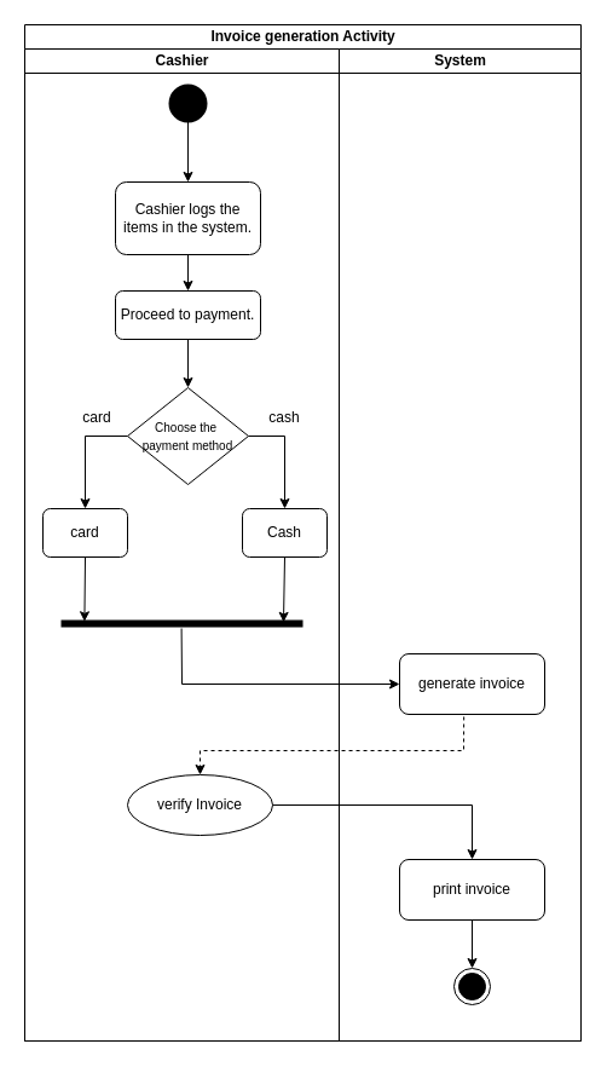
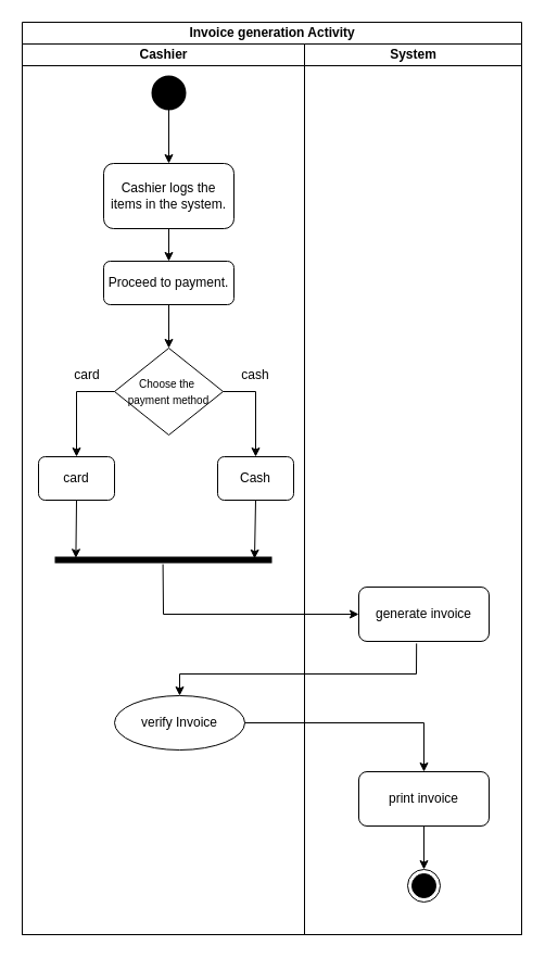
  <mxCell id="0" />
  <mxCell id="1" parent="0" />
  <mxCell id="2" value="Invoice generation Activity" style="swimlane;childLayout=stackLayout;resizeParent=1;resizeParentMax=0;startSize=20;html=1;" vertex="1" parent="1"><mxGeometry x="20" y="20" width="460" height="840" as="geometry" /></mxCell>
  <mxCell id="3" value="Cashier" style="swimlane;startSize=20;html=1;" vertex="1" parent="2"><mxGeometry y="20" width="260" height="820" as="geometry" /></mxCell>
  <mxCell id="4" value="" style="strokeWidth=2;html=1;shape=mxgraph.flowchart.start_2;whiteSpace=wrap;fillColor=#000000;" vertex="1" parent="3"><mxGeometry x="120.0" y="30" width="30" height="30" as="geometry" /></mxCell>
  <mxCell id="5" value="Cashier logs the items in the system." style="rounded=1;whiteSpace=wrap;html=1;" vertex="1" parent="3"><mxGeometry x="75.0" y="110" width="120" height="60" as="geometry" /></mxCell>
  <mxCell id="6" value="" style="endArrow=classic;html=1;rounded=0;exitX=0.5;exitY=1;exitDx=0;exitDy=0;exitPerimeter=0;entryX=0.5;entryY=0;entryDx=0;entryDy=0;" edge="1" parent="3" source="4" target="5"><mxGeometry width="50" height="50" relative="1" as="geometry"><mxPoint x="100.0" y="100" as="sourcePoint" /><mxPoint x="150.0" y="50" as="targetPoint" /></mxGeometry></mxCell>
  <mxCell id="7" value="Proceed to payment." style="rounded=1;whiteSpace=wrap;html=1;" vertex="1" parent="3"><mxGeometry x="75.0" y="200" width="120" height="40" as="geometry" /></mxCell>
  <mxCell id="8" value="" style="endArrow=classic;html=1;rounded=0;exitX=0.5;exitY=1;exitDx=0;exitDy=0;entryX=0.5;entryY=0;entryDx=0;entryDy=0;" edge="1" parent="3" source="5" target="7"><mxGeometry width="50" height="50" relative="1" as="geometry"><mxPoint x="100.0" y="210" as="sourcePoint" /><mxPoint x="150.0" y="160" as="targetPoint" /></mxGeometry></mxCell>
  <mxCell id="9" value="&lt;font style=&quot;font-size: 10px;&quot;&gt;Choose the&amp;nbsp;&lt;/font&gt;&lt;div&gt;&lt;font style=&quot;font-size: 10px;&quot;&gt;payment method&lt;/font&gt;&lt;/div&gt;" style="rhombus;whiteSpace=wrap;html=1;" vertex="1" parent="3"><mxGeometry x="85" y="280" width="100" height="80" as="geometry" /></mxCell>
  <mxCell id="10" value="" style="endArrow=classic;html=1;rounded=0;exitX=0.5;exitY=1;exitDx=0;exitDy=0;" edge="1" parent="3" source="7" target="9"><mxGeometry width="50" height="50" relative="1" as="geometry"><mxPoint x="160.0" y="340" as="sourcePoint" /><mxPoint x="210.0" y="290" as="targetPoint" /></mxGeometry></mxCell>
  <mxCell id="11" value="card" style="rounded=1;whiteSpace=wrap;html=1;" vertex="1" parent="3"><mxGeometry x="15.0" y="380" width="70" height="40" as="geometry" /></mxCell>
  <mxCell id="12" value="Cash" style="rounded=1;whiteSpace=wrap;html=1;" vertex="1" parent="3"><mxGeometry x="180.0" y="380" width="70" height="40" as="geometry" /></mxCell>
  <mxCell id="13" value="" style="endArrow=classic;html=1;rounded=0;exitX=1;exitY=0.5;exitDx=0;exitDy=0;entryX=0.5;entryY=0;entryDx=0;entryDy=0;" edge="1" parent="3" source="9" target="12"><mxGeometry width="50" height="50" relative="1" as="geometry"><mxPoint x="160.0" y="290" as="sourcePoint" /><mxPoint x="210.0" y="240" as="targetPoint" /><Array as="points"><mxPoint x="215.0" y="320" /></Array></mxGeometry></mxCell>
  <mxCell id="14" value="" style="endArrow=classic;html=1;rounded=0;exitX=0;exitY=0.5;exitDx=0;exitDy=0;entryX=0.5;entryY=0;entryDx=0;entryDy=0;" edge="1" parent="3" source="9" target="11"><mxGeometry width="50" height="50" relative="1" as="geometry"><mxPoint x="160.0" y="290" as="sourcePoint" /><mxPoint x="210.0" y="240" as="targetPoint" /><Array as="points"><mxPoint x="50.0" y="320" /></Array></mxGeometry></mxCell>
  <mxCell id="15" value="" style="line;strokeWidth=6;rotatable=0;dashed=0;labelPosition=right;align=left;verticalAlign=middle;spacingTop=0;spacingLeft=6;points=[];portConstraint=eastwest;spacing=3;" vertex="1" parent="3"><mxGeometry x="30" y="470" width="200" height="10" as="geometry" /></mxCell>
  <mxCell id="16" value="" style="endArrow=classic;html=1;rounded=0;exitX=0.5;exitY=1;exitDx=0;exitDy=0;entryX=0.097;entryY=0.329;entryDx=0;entryDy=0;entryPerimeter=0;" edge="1" parent="3" source="11" target="15"><mxGeometry width="50" height="50" relative="1" as="geometry"><mxPoint x="160.0" y="410" as="sourcePoint" /><mxPoint x="50.0" y="460" as="targetPoint" /></mxGeometry></mxCell>
  <mxCell id="17" value="" style="endArrow=classic;html=1;rounded=0;exitX=0.5;exitY=1;exitDx=0;exitDy=0;entryX=0.92;entryY=0.386;entryDx=0;entryDy=0;entryPerimeter=0;" edge="1" parent="3" source="12" target="15"><mxGeometry width="50" height="50" relative="1" as="geometry"><mxPoint x="140.0" y="430" as="sourcePoint" /><mxPoint x="190.0" y="380" as="targetPoint" /></mxGeometry></mxCell>
  <mxCell id="18" value="verify Invoice" style="ellipse;whiteSpace=wrap;html=1;" vertex="1" parent="3"><mxGeometry x="85" y="600" width="120" height="50" as="geometry" /></mxCell>
  <mxCell id="19" value="card" style="text;html=1;align=center;verticalAlign=middle;whiteSpace=wrap;rounded=0;" vertex="1" parent="3"><mxGeometry x="30.0" y="290" width="60" height="30" as="geometry" /></mxCell>
  <mxCell id="20" value="cash" style="text;html=1;align=center;verticalAlign=middle;whiteSpace=wrap;rounded=0;" vertex="1" parent="3"><mxGeometry x="185.0" y="290" width="60" height="30" as="geometry" /></mxCell>
  <mxCell id="21" value="" style="endArrow=classic;html=1;rounded=0;exitX=0.498;exitY=0.9;exitDx=0;exitDy=0;exitPerimeter=0;entryX=0;entryY=0.5;entryDx=0;entryDy=0;" edge="1" parent="2" source="15" target="25"><mxGeometry width="50" height="50" relative="1" as="geometry"><mxPoint x="190.0" y="550" as="sourcePoint" /><mxPoint x="290.0" y="550" as="targetPoint" /><Array as="points"><mxPoint x="130.0" y="545" /></Array></mxGeometry></mxCell>
- <mxCell id="22" value="" style="endArrow=classic;html=1;rounded=0;exitX=0.443;exitY=1.039;exitDx=0;exitDy=0;exitPerimeter=0;entryX=0.5;entryY=0;entryDx=0;entryDy=0;dashed=1;" edge="1" parent="2" source="25" target="18"><mxGeometry width="50" height="50" relative="1" as="geometry"><mxPoint x="190.0" y="660" as="sourcePoint" /><mxPoint x="240.0" y="610" as="targetPoint" /><Array as="points"><mxPoint x="363.0" y="600" /><mxPoint x="145.0" y="600" /></Array></mxGeometry></mxCell>
+ <mxCell id="22" value="" style="endArrow=classic;html=1;rounded=0;exitX=0.443;exitY=1.039;exitDx=0;exitDy=0;exitPerimeter=0;entryX=0.5;entryY=0;entryDx=0;entryDy=0;" edge="1" parent="2" source="25" target="18"><mxGeometry width="50" height="50" relative="1" as="geometry"><mxPoint x="190.0" y="660" as="sourcePoint" /><mxPoint x="240.0" y="610" as="targetPoint" /><Array as="points"><mxPoint x="363.0" y="600" /><mxPoint x="145.0" y="600" /></Array></mxGeometry></mxCell>
  <mxCell id="23" value="" style="endArrow=classic;html=1;rounded=0;exitX=1;exitY=0.5;exitDx=0;exitDy=0;entryX=0.5;entryY=0;entryDx=0;entryDy=0;" edge="1" parent="2" source="18" target="26"><mxGeometry width="50" height="50" relative="1" as="geometry"><mxPoint x="190.0" y="660" as="sourcePoint" /><mxPoint x="240.0" y="610" as="targetPoint" /><Array as="points"><mxPoint x="370.0" y="645" /></Array></mxGeometry></mxCell>
  <mxCell id="24" value="System" style="swimlane;startSize=20;html=1;" vertex="1" parent="2"><mxGeometry x="260" y="20" width="200" height="820" as="geometry" /></mxCell>
  <mxCell id="25" value="generate invoice" style="rounded=1;whiteSpace=wrap;html=1;" vertex="1" parent="24"><mxGeometry x="50" y="500" width="120" height="50" as="geometry" /></mxCell>
  <mxCell id="26" value="print invoice" style="rounded=1;whiteSpace=wrap;html=1;" vertex="1" parent="24"><mxGeometry x="50" y="670" width="120" height="50" as="geometry" /></mxCell>
  <mxCell id="27" value="" style="ellipse;html=1;shape=endState;fillColor=#000000;strokeColor=#000000;" vertex="1" parent="24"><mxGeometry x="95" y="760" width="30" height="30" as="geometry" /></mxCell>
  <mxCell id="28" value="" style="endArrow=classic;html=1;rounded=0;exitX=0.5;exitY=1;exitDx=0;exitDy=0;entryX=0.5;entryY=0;entryDx=0;entryDy=0;" edge="1" parent="24" source="26" target="27"><mxGeometry width="50" height="50" relative="1" as="geometry"><mxPoint x="-70.0" y="640" as="sourcePoint" /><mxPoint x="-20.0" y="590" as="targetPoint" /></mxGeometry></mxCell>
